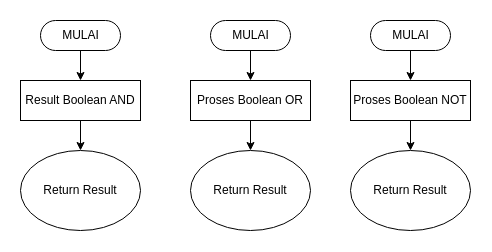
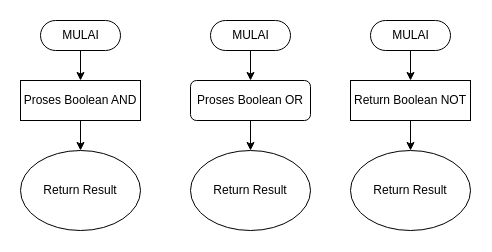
  <mxCell id="0" />
  <mxCell id="1" parent="0" />
  <mxCell id="2" value="" style="edgeStyle=orthogonalEdgeStyle;rounded=0;orthogonalLoop=1;jettySize=auto;html=1;" parent="1" source="3" target="5" edge="1"><mxGeometry relative="1" as="geometry" /></mxCell>
  <mxCell id="3" value="MULAI" style="html=1;dashed=0;whitespace=wrap;shape=mxgraph.dfd.start" parent="1" vertex="1"><mxGeometry x="40" y="20" width="80" height="30" as="geometry" /></mxCell>
  <mxCell id="4" value="" style="edgeStyle=orthogonalEdgeStyle;rounded=0;orthogonalLoop=1;jettySize=auto;html=1;" parent="1" source="5" target="6" edge="1"><mxGeometry relative="1" as="geometry" /></mxCell>
- <mxCell id="5" value="Result Boolean AND" style="rounded=0;whiteSpace=wrap;html=1;" parent="1" vertex="1"><mxGeometry x="20" y="80" width="120" height="40" as="geometry" /></mxCell>
+ <mxCell id="5" value="Proses Boolean AND" style="rounded=0;whiteSpace=wrap;html=1;" parent="1" vertex="1"><mxGeometry x="20" y="80" width="120" height="40" as="geometry" /></mxCell>
  <mxCell id="6" value="Return Result" style="ellipse;whiteSpace=wrap;html=1;" parent="1" vertex="1"><mxGeometry x="20" y="150" width="120" height="80" as="geometry" /></mxCell>
  <mxCell id="7" value="" style="edgeStyle=orthogonalEdgeStyle;rounded=0;orthogonalLoop=1;jettySize=auto;html=1;" parent="1" source="8" target="10" edge="1"><mxGeometry relative="1" as="geometry" /></mxCell>
  <mxCell id="8" value="MULAI" style="html=1;dashed=0;whitespace=wrap;shape=mxgraph.dfd.start" parent="1" vertex="1"><mxGeometry x="210" y="20" width="80" height="30" as="geometry" /></mxCell>
  <mxCell id="9" value="" style="edgeStyle=orthogonalEdgeStyle;rounded=0;orthogonalLoop=1;jettySize=auto;html=1;" parent="1" source="10" target="11" edge="1"><mxGeometry relative="1" as="geometry" /></mxCell>
- <mxCell id="10" value="Proses Boolean OR" style="rounded=0;whiteSpace=wrap;html=1;" parent="1" vertex="1"><mxGeometry x="190" y="80" width="120" height="40" as="geometry" /></mxCell>
+ <mxCell id="10" value="Proses Boolean OR" style="whiteSpace=wrap;html=1;rounded=1;" parent="1" vertex="1"><mxGeometry x="190" y="80" width="120" height="40" as="geometry" /></mxCell>
  <mxCell id="11" value="Return Result" style="ellipse;whiteSpace=wrap;html=1;" parent="1" vertex="1"><mxGeometry x="190" y="150" width="120" height="80" as="geometry" /></mxCell>
  <mxCell id="12" value="" style="edgeStyle=orthogonalEdgeStyle;rounded=0;orthogonalLoop=1;jettySize=auto;html=1;" parent="1" source="13" target="15" edge="1"><mxGeometry relative="1" as="geometry" /></mxCell>
  <mxCell id="13" value="MULAI" style="html=1;dashed=0;whitespace=wrap;shape=mxgraph.dfd.start" parent="1" vertex="1"><mxGeometry x="370" y="20" width="80" height="30" as="geometry" /></mxCell>
  <mxCell id="14" value="" style="edgeStyle=orthogonalEdgeStyle;rounded=0;orthogonalLoop=1;jettySize=auto;html=1;" parent="1" source="15" target="16" edge="1"><mxGeometry relative="1" as="geometry" /></mxCell>
- <mxCell id="15" value="Proses Boolean NOT" style="rounded=0;whiteSpace=wrap;html=1;" parent="1" vertex="1"><mxGeometry x="350" y="80" width="120" height="40" as="geometry" /></mxCell>
+ <mxCell id="15" value="Return Boolean NOT" style="rounded=0;whiteSpace=wrap;html=1;" parent="1" vertex="1"><mxGeometry x="350" y="80" width="120" height="40" as="geometry" /></mxCell>
  <mxCell id="16" value="Return Result" style="ellipse;whiteSpace=wrap;html=1;" parent="1" vertex="1"><mxGeometry x="350" y="150" width="120" height="80" as="geometry" /></mxCell>
